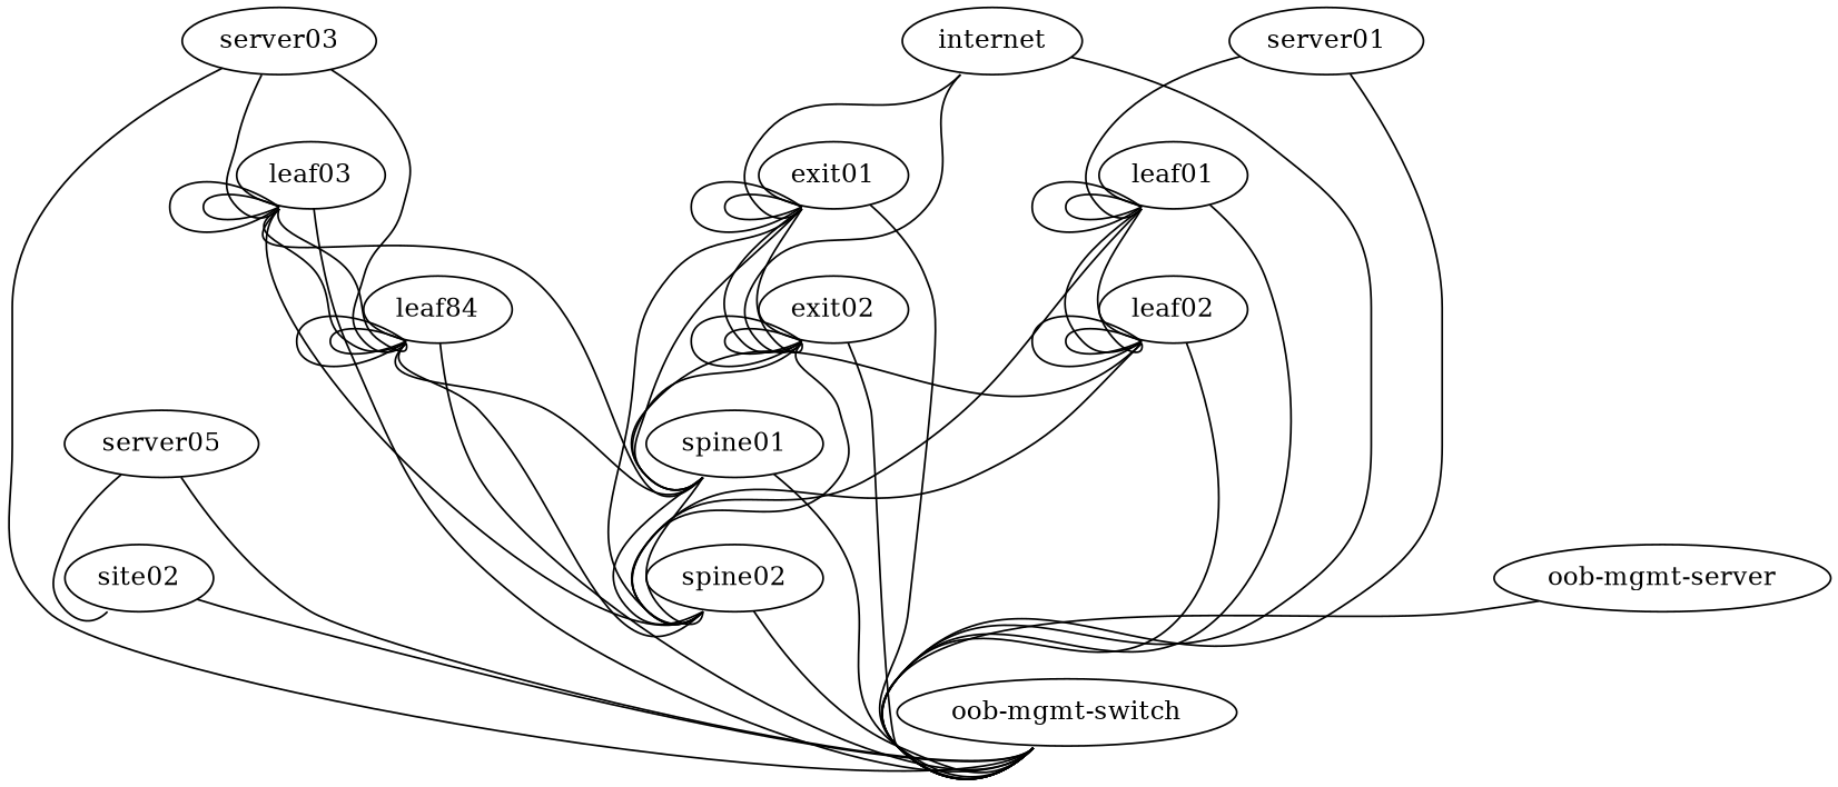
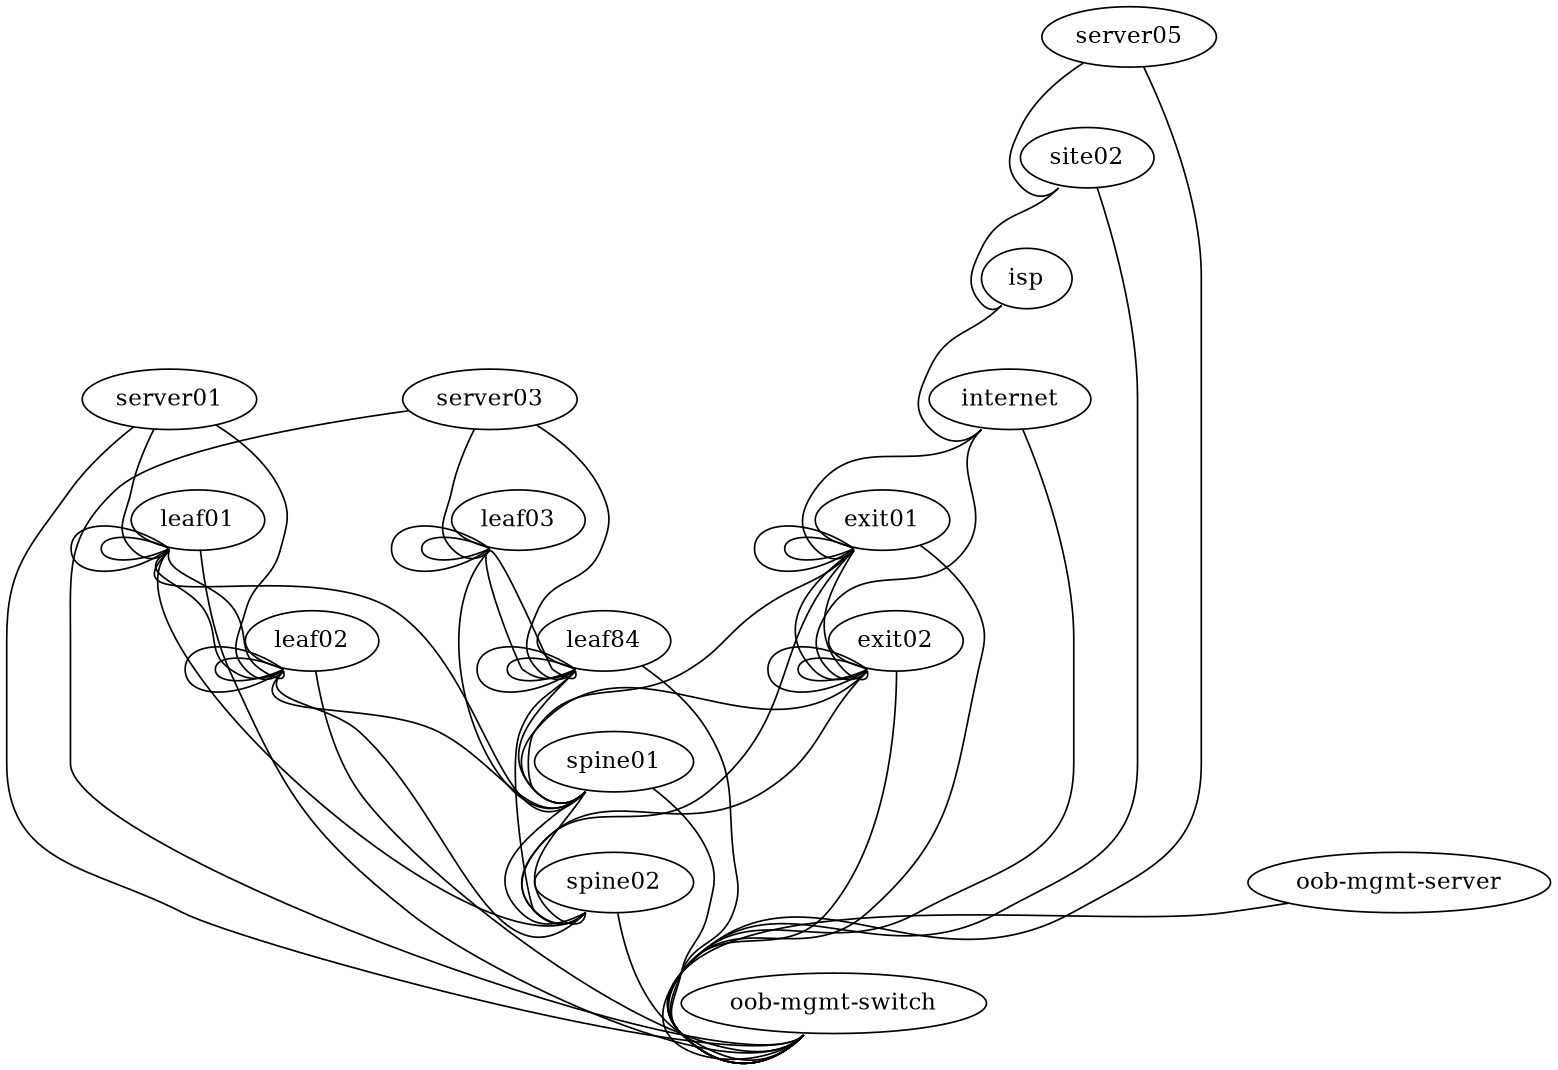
  graph {
    node [config="./helper_scripts/config_switch.sh" function=leaf memory=512 os="CumulusCommunity/cumulus-vx" version="3.2.1"]
    edge [headport=swp1 tailport=eth0]
    leaf01 [mgmt_ip="192.168.0.11"]
    leaf02 [mgmt_ip="192.168.0.12"]
    spine01 [function=spine mgmt_ip="192.168.0.21"]
    spine02 [function=spine mgmt_ip="192.168.0.22"]
    "oob-mgmt-switch" [config="./helper_scripts/config_oob_switch.sh" function="oob-switch" mgmt_ip="192.168.0.1" vagrant=eth0]
    leaf03 [mgmt_ip="192.168.0.13"]
    n7 [label=leaf84 mgmt_ip="192.168.0.14"]
    site02 [mgmt_ip="192.168.0.250"]
+   isp [function=spine mgmt_ip="192.168.0.252"]
    internet [config="./helper_scripts/config_internet.sh" function=internet mgmt_ip="192.168.0.253" vagrant=swp48]
    exit01 [function=exit mgmt_ip="192.168.0.41"]
    exit02 [function=exit mgmt_ip="192.168.0.42"]
    server01 [config="./helper_scripts/config_server.sh" function=host mgmt_ip="192.168.0.31" ubuntu=True version=""]
    server03 [config="./helper_scripts/config_server.sh" function=host mgmt_ip="192.168.0.33" ubuntu=True version=""]
    server05 [config="./helper_scripts/config_server.sh" function=host mgmt_ip="192.168.0.35" ubuntu=True version=""]
    "oob-mgmt-server" [ansible=True config="./helper_scripts/config_oob_server.sh" function="oob-server" memory=1024 mgmt_ip="192.168.0.254" os="yk0/ubuntu-xenial" ubuntu=True vagrant=eth0 version=""]
    leaf01 -- leaf01 [headport=swp46 tailport=swp45]
    leaf01 -- leaf01 [headport=swp48 tailport=swp47]
    leaf01 -- leaf02 [headport=swp49 tailport=swp49]
    leaf01 -- leaf02 [headport=swp50 tailport=swp50]
+   leaf01 -- spine01 [tailport=swp51]
    leaf01 -- spine02 [tailport=swp52]
    leaf01 -- "oob-mgmt-switch" [headport=swp6 left_mac="A0:00:00:00:00:11"]
    leaf02 -- leaf02 [headport=swp46 tailport=swp45]
    leaf02 -- leaf02 [headport=swp48 tailport=swp47]
    leaf02 -- spine01 [headport=swp2 tailport=swp51]
    leaf02 -- spine02 [headport=swp2 tailport=swp52]
    leaf02 -- "oob-mgmt-switch" [headport=swp7 left_mac="A0:00:00:00:00:12"]
    spine01 -- spine02 [headport=swp31 tailport=swp31]
    spine01 -- spine02 [headport=swp32 tailport=swp32]
    spine01 -- "oob-mgmt-switch" [headport=swp10 left_mac="A0:00:00:00:00:21"]
    spine02 -- "oob-mgmt-switch" [headport=swp11 left_mac="A0:00:00:00:00:22"]
    leaf03 -- spine01 [headport=swp3 tailport=swp51]
-   leaf03 -- spine02 [headport=swp3 tailport=swp52]
-   leaf03 -- "oob-mgmt-switch" [headport=swp8 left_mac="A0:00:00:00:00:13"]
    leaf03 -- leaf03 [headport=swp46 tailport=swp45]
    leaf03 -- leaf03 [headport=swp48 tailport=swp47]
    leaf03 -- n7 [headport=swp49 tailport=swp49]
    leaf03 -- n7 [headport=swp50 tailport=swp50]
    n7 -- spine01 [headport=swp4 tailport=swp51]
    n7 -- spine02 [headport=swp4 tailport=swp52]
    n7 -- "oob-mgmt-switch" [headport=swp9 left_mac="A0:00:00:00:00:14"]
    n7 -- n7 [headport=swp46 tailport=swp45]
    n7 -- n7 [headport=swp48 tailport=swp47]
    site02 -- "oob-mgmt-switch" [headport=swp14 left_mac="A0:00:00:00:00:51"]
+   site02 -- isp [tailport=swp51]
+   isp -- internet [headport=swp47 tailport=swp47]
    internet -- "oob-mgmt-switch" [headport=swp15 left_mac="A0:00:00:00:00:53"]
    internet -- exit01 [headport=swp44 tailport=swp1]
    internet -- exit02 [headport=swp44 tailport=swp2]
    exit01 -- spine01 [headport=swp30 tailport=swp51]
    exit01 -- spine02 [headport=swp30 tailport=swp52]
    exit01 -- "oob-mgmt-switch" [headport=swp12 left_mac="A0:00:00:00:00:41"]
    exit01 -- exit01 [headport=swp46 tailport=swp45]
    exit01 -- exit01 [headport=swp48 tailport=swp47]
    exit01 -- exit02 [headport=swp49 tailport=swp49]
    exit01 -- exit02 [headport=swp50 tailport=swp50]
    exit02 -- spine01 [headport=swp29 tailport=swp51]
    exit02 -- spine02 [headport=swp29 tailport=swp52]
    exit02 -- "oob-mgmt-switch" [headport=swp13 left_mac="A0:00:00:00:00:42"]
    exit02 -- exit02 [headport=swp46 tailport=swp45]
    exit02 -- exit02 [headport=swp48 tailport=swp47]
    server01 -- leaf01 [tailport=eth1]
+   server01 -- leaf02 [tailport=eth2]
    server01 -- "oob-mgmt-switch" [headport=swp2 left_mac="A0:00:00:00:00:31"]
    server03 -- "oob-mgmt-switch" [headport=swp4 left_mac="A0:00:00:00:00:33"]
    server03 -- leaf03 [tailport=eth1]
    server03 -- n7 [tailport=eth2]
    server05 -- "oob-mgmt-switch" [headport=swp17 left_mac="A0:00:00:00:00:54"]
    server05 -- site02 [tailport=eth1]
    "oob-mgmt-server" -- "oob-mgmt-switch" [tailport=eth1]
  }
